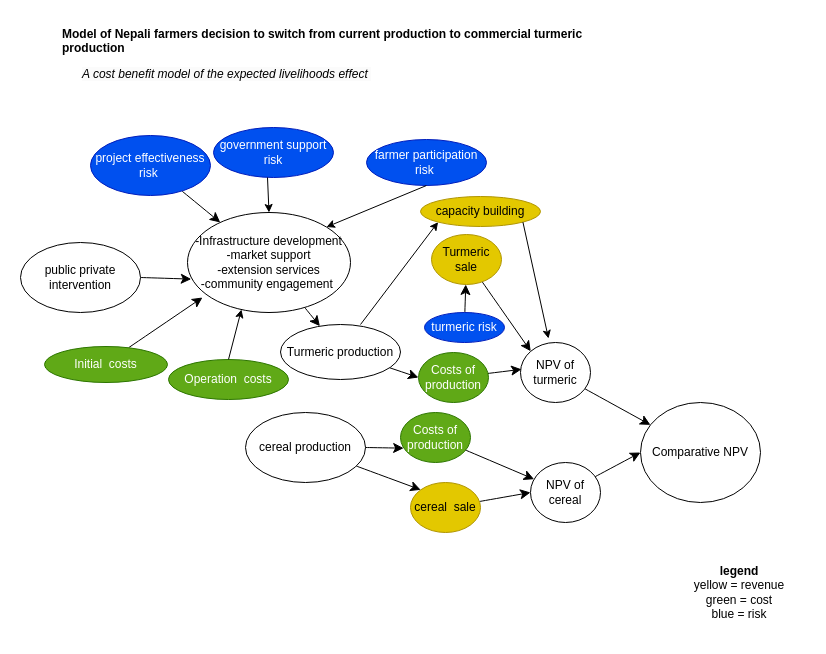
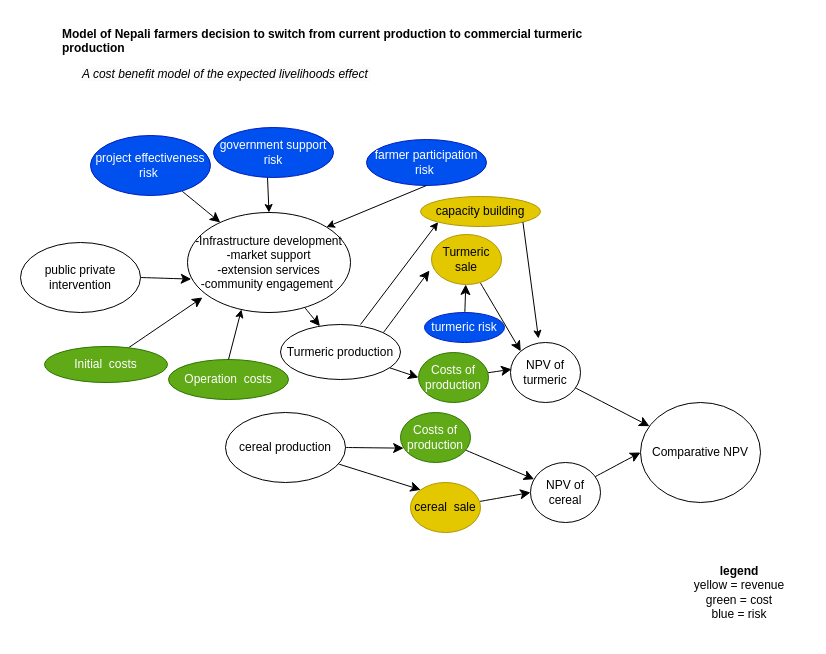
  <mxCell id="0" />
  <mxCell id="1" parent="0" />
  <mxCell id="2" style="edgeStyle=none;curved=1;rounded=0;orthogonalLoop=1;jettySize=auto;html=1;entryX=0;entryY=0;entryDx=0;entryDy=0;fontSize=12;startSize=8;endSize=8;strokeWidth=1;" parent="1" source="3" target="15" edge="1"><mxGeometry relative="1" as="geometry" /></mxCell>
- <mxCell id="3" value="cereal production" style="ellipse;whiteSpace=wrap;html=1;fontSize=12;strokeWidth=1;" parent="1" vertex="1"><mxGeometry x="245" y="412" width="120" height="70" as="geometry" /></mxCell>
+ <mxCell id="3" value="cereal production" style="ellipse;whiteSpace=wrap;html=1;fontSize=12;strokeWidth=1;" parent="1" vertex="1"><mxGeometry x="225" y="412" width="120" height="70" as="geometry" /></mxCell>
  <mxCell id="4" value="Model of Nepali farmers decision to switch from current production to commercial turmeric production" style="text;whiteSpace=wrap;fontSize=12;fontStyle=1;strokeWidth=1;" parent="1" vertex="1"><mxGeometry x="60" y="20" width="560" height="60" as="geometry" /></mxCell>
  <mxCell id="5" value="&lt;span style=&quot;color: rgb(0, 0, 0); font-family: Helvetica; font-size: 12px; font-style: italic; font-variant-ligatures: normal; font-variant-caps: normal; letter-spacing: normal; orphans: 2; text-align: left; text-indent: 0px; text-transform: none; widows: 2; word-spacing: 0px; -webkit-text-stroke-width: 0px; background-color: rgb(251, 251, 251); text-decoration-thickness: initial; float: none; display: inline !important;&quot;&gt;A cost benefit model&lt;/span&gt;&lt;span style=&quot;color: rgb(0, 0, 0); font-family: Helvetica; font-size: 12px; font-style: italic; font-variant-ligatures: normal; font-variant-caps: normal; letter-spacing: normal; orphans: 2; text-align: left; text-indent: 0px; text-transform: none; widows: 2; word-spacing: 0px; -webkit-text-stroke-width: 0px; background-color: rgb(251, 251, 251); text-decoration-thickness: initial; float: none; display: inline !important;&quot;&gt;&amp;nbsp;of the expected livelihoods effect&amp;nbsp;&lt;/span&gt;" style="text;whiteSpace=wrap;html=1;fontSize=12;fontStyle=0;strokeWidth=1;" parent="1" vertex="1"><mxGeometry x="80" y="60" width="450" height="40" as="geometry" /></mxCell>
+ <mxCell id="6" style="edgeStyle=none;curved=1;rounded=0;orthogonalLoop=1;jettySize=auto;html=1;exitX=1;exitY=0;exitDx=0;exitDy=0;entryX=-0.029;entryY=0.72;entryDx=0;entryDy=0;fontSize=12;startSize=8;endSize=8;strokeWidth=1;entryPerimeter=0;" parent="1" source="8" target="21" edge="1"><mxGeometry relative="1" as="geometry" /></mxCell>
  <mxCell id="7" style="edgeStyle=none;curved=1;rounded=0;orthogonalLoop=1;jettySize=auto;html=1;entryX=0;entryY=0.5;entryDx=0;entryDy=0;fontSize=12;startSize=8;endSize=8;strokeWidth=1;" parent="1" source="8" target="17" edge="1"><mxGeometry relative="1" as="geometry" /></mxCell>
  <mxCell id="8" value="Turmeric production" style="ellipse;whiteSpace=wrap;html=1;fontSize=12;strokeWidth=1;" parent="1" vertex="1"><mxGeometry x="280" y="324" width="120" height="55" as="geometry" /></mxCell>
  <mxCell id="9" style="edgeStyle=none;curved=1;rounded=0;orthogonalLoop=1;jettySize=auto;html=1;fontSize=12;startSize=8;endSize=8;strokeWidth=1;" parent="1" source="10" target="25" edge="1"><mxGeometry relative="1" as="geometry" /></mxCell>
- <mxCell id="10" value="NPV of turmeric" style="ellipse;whiteSpace=wrap;html=1;fontSize=12;strokeWidth=1;" parent="1" vertex="1"><mxGeometry x="520" y="342" width="70" height="60" as="geometry" /></mxCell>
+ <mxCell id="10" value="NPV of turmeric" style="ellipse;whiteSpace=wrap;html=1;fontSize=12;strokeWidth=1;" parent="1" vertex="1"><mxGeometry x="510" y="342" width="70" height="60" as="geometry" /></mxCell>
  <mxCell id="11" value="Costs of production" style="ellipse;whiteSpace=wrap;html=1;fontSize=12;strokeWidth=1;labelBackgroundColor=none;fillColor=#60a917;fontColor=#ffffff;strokeColor=#2D7600;" parent="1" vertex="1"><mxGeometry x="400" y="412" width="70" height="50" as="geometry" /></mxCell>
  <mxCell id="12" style="edgeStyle=none;curved=1;rounded=0;orthogonalLoop=1;jettySize=auto;html=1;exitX=1;exitY=0.5;exitDx=0;exitDy=0;fontSize=12;startSize=8;endSize=8;entryX=0.023;entryY=0.666;entryDx=0;entryDy=0;entryPerimeter=0;strokeWidth=1;" parent="1" source="13" target="33" edge="1"><mxGeometry relative="1" as="geometry" /></mxCell>
  <mxCell id="13" value="public private intervention" style="ellipse;whiteSpace=wrap;html=1;fontSize=12;strokeWidth=1;" parent="1" vertex="1"><mxGeometry x="20" y="242" width="120" height="70" as="geometry" /></mxCell>
  <mxCell id="14" style="edgeStyle=none;curved=1;rounded=0;orthogonalLoop=1;jettySize=auto;html=1;fontSize=12;startSize=8;endSize=8;entryX=0;entryY=0.5;entryDx=0;entryDy=0;strokeWidth=1;" parent="1" source="15" target="26" edge="1"><mxGeometry relative="1" as="geometry" /></mxCell>
  <mxCell id="15" value="cereal &amp;nbsp;sale" style="ellipse;whiteSpace=wrap;html=1;fontSize=12;strokeWidth=1;labelBorderColor=none;labelBackgroundColor=none;fillColor=#e3c800;fontColor=#000000;strokeColor=#B09500;" parent="1" vertex="1"><mxGeometry x="410" y="482" width="70" height="50" as="geometry" /></mxCell>
  <mxCell id="16" style="edgeStyle=none;curved=1;rounded=0;orthogonalLoop=1;jettySize=auto;html=1;fontSize=12;startSize=8;endSize=8;entryX=0.015;entryY=0.447;entryDx=0;entryDy=0;entryPerimeter=0;strokeWidth=1;" parent="1" source="17" target="10" edge="1"><mxGeometry relative="1" as="geometry" /></mxCell>
  <mxCell id="17" value="Costs of production" style="ellipse;whiteSpace=wrap;html=1;fontSize=12;strokeWidth=1;labelBackgroundColor=none;fillColor=#60a917;fontColor=#ffffff;strokeColor=#2D7600;" parent="1" vertex="1"><mxGeometry x="418" y="352" width="70" height="50" as="geometry" /></mxCell>
  <mxCell id="18" style="edgeStyle=none;curved=1;rounded=0;orthogonalLoop=1;jettySize=auto;html=1;fontSize=12;startSize=8;endSize=8;strokeWidth=1;" parent="1" source="19" target="21" edge="1"><mxGeometry relative="1" as="geometry" /></mxCell>
  <mxCell id="19" value="turmeric risk" style="ellipse;whiteSpace=wrap;html=1;fontSize=12;strokeWidth=1;labelBackgroundColor=none;fillColor=#0050ef;fontColor=#ffffff;strokeColor=#001DBC;" parent="1" vertex="1"><mxGeometry x="424" y="312" width="80" height="30" as="geometry" /></mxCell>
  <mxCell id="20" style="edgeStyle=none;curved=1;rounded=0;orthogonalLoop=1;jettySize=auto;html=1;entryX=0;entryY=0;entryDx=0;entryDy=0;fontSize=12;startSize=8;endSize=8;strokeWidth=1;" parent="1" source="21" target="10" edge="1"><mxGeometry relative="1" as="geometry" /></mxCell>
  <mxCell id="21" value="&lt;font style=&quot;font-size: 12px;&quot;&gt;Turmeric sale&lt;/font&gt;" style="ellipse;whiteSpace=wrap;html=1;fontSize=12;strokeWidth=1;labelBackgroundColor=none;fillColor=#e3c800;fontColor=#000000;strokeColor=#B09500;" parent="1" vertex="1"><mxGeometry x="431" y="234" width="70" height="50" as="geometry" /></mxCell>
  <mxCell id="22" style="edgeStyle=none;curved=1;rounded=0;orthogonalLoop=1;jettySize=auto;html=1;entryX=0;entryY=0.5;entryDx=0;entryDy=0;fontSize=12;startSize=8;endSize=8;strokeWidth=1;" parent="1" source="8" target="8" edge="1"><mxGeometry relative="1" as="geometry" /></mxCell>
  <mxCell id="23" style="edgeStyle=none;curved=1;rounded=0;orthogonalLoop=1;jettySize=auto;html=1;entryX=0.045;entryY=0.713;entryDx=0;entryDy=0;entryPerimeter=0;fontSize=12;startSize=8;endSize=8;strokeWidth=1;" parent="1" source="3" target="11" edge="1"><mxGeometry relative="1" as="geometry" /></mxCell>
  <mxCell id="24" style="edgeStyle=none;curved=1;rounded=0;orthogonalLoop=1;jettySize=auto;html=1;fontSize=12;startSize=8;endSize=8;strokeWidth=1;" parent="1" source="11" target="26" edge="1"><mxGeometry relative="1" as="geometry" /></mxCell>
  <mxCell id="25" value="Comparative NPV" style="ellipse;whiteSpace=wrap;html=1;fontSize=12;strokeWidth=1;" parent="1" vertex="1"><mxGeometry x="640" y="402" width="120" height="100" as="geometry" /></mxCell>
  <mxCell id="26" value="NPV of cereal" style="ellipse;whiteSpace=wrap;html=1;fontSize=12;strokeWidth=1;" parent="1" vertex="1"><mxGeometry x="530" y="462" width="70" height="60" as="geometry" /></mxCell>
  <mxCell id="27" style="edgeStyle=none;curved=1;rounded=0;orthogonalLoop=1;jettySize=auto;html=1;entryX=0;entryY=0.5;entryDx=0;entryDy=0;fontSize=12;startSize=8;endSize=8;strokeWidth=1;" parent="1" source="26" target="25" edge="1"><mxGeometry relative="1" as="geometry" /></mxCell>
  <mxCell id="28" style="edgeStyle=none;curved=1;rounded=0;orthogonalLoop=1;jettySize=auto;html=1;fontSize=12;startSize=8;endSize=8;exitX=0.686;exitY=0.028;exitDx=0;exitDy=0;exitPerimeter=0;entryX=0.092;entryY=0.85;entryDx=0;entryDy=0;entryPerimeter=0;strokeWidth=1;" parent="1" source="29" target="33" edge="1"><mxGeometry relative="1" as="geometry"><mxPoint x="179.595" y="378.069" as="sourcePoint" /><mxPoint x="217" y="342" as="targetPoint" /></mxGeometry></mxCell>
  <mxCell id="29" value="Initial &amp;nbsp;costs" style="ellipse;whiteSpace=wrap;html=1;fontSize=12;strokeWidth=1;labelBackgroundColor=none;fillColor=#60a917;fontColor=#ffffff;strokeColor=#2D7600;" parent="1" vertex="1"><mxGeometry x="44" y="346" width="123" height="36" as="geometry" /></mxCell>
  <mxCell id="30" style="edgeStyle=none;curved=1;rounded=0;orthogonalLoop=1;jettySize=auto;html=1;fontSize=12;startSize=8;endSize=8;strokeWidth=1;" parent="1" source="31" target="33" edge="1"><mxGeometry relative="1" as="geometry" /></mxCell>
  <mxCell id="31" value="&lt;font style=&quot;font-size: 12px;&quot;&gt;project effectiveness risk&amp;nbsp;&lt;/font&gt;" style="ellipse;whiteSpace=wrap;html=1;fontSize=12;strokeWidth=1;labelBackgroundColor=none;fillColor=#0050ef;fontColor=#ffffff;strokeColor=#001DBC;" parent="1" vertex="1"><mxGeometry x="90" y="135" width="120" height="60" as="geometry" /></mxCell>
  <mxCell id="32" style="edgeStyle=none;curved=1;rounded=0;orthogonalLoop=1;jettySize=auto;html=1;fontSize=12;startSize=8;endSize=8;strokeWidth=1;" parent="1" source="33" target="8" edge="1"><mxGeometry relative="1" as="geometry" /></mxCell>
  <mxCell id="33" value="-Infrastructure development&lt;br&gt;-market support&lt;br&gt;-extension services&lt;br&gt;-community engagement&amp;nbsp;" style="ellipse;whiteSpace=wrap;html=1;fontSize=12;strokeWidth=1;" parent="1" vertex="1"><mxGeometry x="187" y="212" width="163" height="100" as="geometry" /></mxCell>
  <mxCell id="34" value="government support risk" style="ellipse;whiteSpace=wrap;html=1;strokeWidth=1;fontSize=12;labelBackgroundColor=none;fillColor=#0050ef;fontColor=#ffffff;strokeColor=#001DBC;" parent="1" vertex="1"><mxGeometry x="213" y="127" width="120" height="50" as="geometry" /></mxCell>
  <mxCell id="35" value="farmer participation risk&amp;nbsp;" style="ellipse;whiteSpace=wrap;html=1;strokeWidth=1;fontSize=12;labelBackgroundColor=none;fillColor=#0050ef;fontColor=#ffffff;strokeColor=#001DBC;" parent="1" vertex="1"><mxGeometry x="366" y="139" width="120" height="46" as="geometry" /></mxCell>
  <mxCell id="36" value="" style="endArrow=classic;html=1;rounded=0;exitX=0.5;exitY=1;exitDx=0;exitDy=0;strokeWidth=1;fontSize=12;entryX=1;entryY=0;entryDx=0;entryDy=0;" parent="1" source="35" target="33" edge="1"><mxGeometry width="50" height="50" relative="1" as="geometry"><mxPoint x="350" y="292" as="sourcePoint" /><mxPoint x="260" y="272" as="targetPoint" /></mxGeometry></mxCell>
  <mxCell id="37" value="" style="endArrow=classic;html=1;rounded=0;exitX=0.45;exitY=1;exitDx=0;exitDy=0;exitPerimeter=0;strokeWidth=1;fontSize=12;entryX=0.5;entryY=0;entryDx=0;entryDy=0;" parent="1" source="34" edge="1" target="33"><mxGeometry width="50" height="50" relative="1" as="geometry"><mxPoint x="295" y="229" as="sourcePoint" /><mxPoint x="270" y="202" as="targetPoint" /></mxGeometry></mxCell>
  <mxCell id="38" value="Operation &amp;nbsp;costs" style="ellipse;whiteSpace=wrap;html=1;strokeWidth=1;fontSize=12;labelBackgroundColor=none;fillColor=#60a917;fontColor=#ffffff;strokeColor=#2D7600;" parent="1" vertex="1"><mxGeometry x="168" y="359" width="120" height="40" as="geometry" /></mxCell>
  <mxCell id="39" value="" style="endArrow=classic;html=1;rounded=0;entryX=0.331;entryY=0.97;entryDx=0;entryDy=0;exitX=0.5;exitY=0;exitDx=0;exitDy=0;entryPerimeter=0;strokeWidth=1;fontSize=12;" parent="1" source="38" target="33" edge="1"><mxGeometry width="50" height="50" relative="1" as="geometry"><mxPoint x="290" y="372" as="sourcePoint" /><mxPoint x="400" y="302" as="targetPoint" /></mxGeometry></mxCell>
  <mxCell id="40" value="&lt;b&gt;legend&lt;/b&gt;&lt;br&gt;yellow = revenue&lt;br&gt;green = cost&lt;br&gt;blue = risk" style="text;html=1;strokeColor=none;fillColor=none;align=center;verticalAlign=middle;whiteSpace=wrap;rounded=0;" parent="1" vertex="1"><mxGeometry x="674" y="552" width="130" height="80" as="geometry" /></mxCell>
  <mxCell id="41" value="" style="endArrow=classic;html=1;rounded=0;entryX=0;entryY=1;entryDx=0;entryDy=0;" parent="1" edge="1" target="42"><mxGeometry width="50" height="50" relative="1" as="geometry"><mxPoint x="360" y="324" as="sourcePoint" /><mxPoint x="430" y="222" as="targetPoint" /></mxGeometry></mxCell>
  <mxCell id="42" value="capacity building" style="ellipse;whiteSpace=wrap;html=1;labelBackgroundColor=none;fillColor=#e3c800;fontColor=#000000;strokeColor=#B09500;" parent="1" vertex="1"><mxGeometry x="420" y="196" width="120" height="30" as="geometry" /></mxCell>
  <mxCell id="43" value="" style="endArrow=classic;html=1;rounded=0;exitX=1;exitY=1;exitDx=0;exitDy=0;entryX=0.4;entryY=-0.067;entryDx=0;entryDy=0;entryPerimeter=0;" parent="1" source="42" target="10" edge="1"><mxGeometry width="50" height="50" relative="1" as="geometry"><mxPoint x="522" y="296" as="sourcePoint" /><mxPoint x="572" y="246" as="targetPoint" /></mxGeometry></mxCell>
